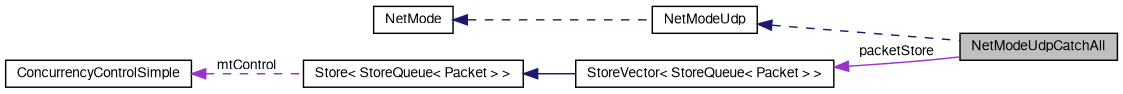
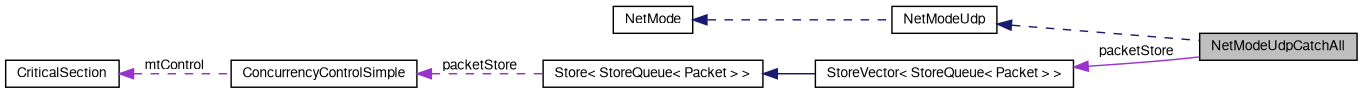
  digraph {
    rankdir=LR
    node [color=black fillcolor=white fontname=FreeSans fontsize=10 shape=record style=filled]
    edge [color=midnightblue dir=back fontname=FreeSans fontsize=10 labelfontname=FreeSans labelfontsize=10 style=dashed]
    n1 [fillcolor=grey75 fontcolor=black height=0.2 label=NetModeUdpCatchAll width=0.4]
    n2 [height=0.2 label=NetModeUdp width=0.4]
    n3 [height=0.2 label=NetMode width=0.4]
    n4 [height=0.2 label="StoreVector\< StoreQueue\< Packet \> \>" width=0.4]
    n5 [height=0.2 label="Store\< StoreQueue\< Packet \> \>" width=0.4]
    n6 [height=0.2 label=ConcurrencyControlSimple width=0.4]
+   n7 [height=0.2 label=CriticalSection width=0.4]
    n2 -> n1
    n3 -> n2
    n4 -> n1 [color=darkorchid3 label=packetStore style=solid]
    n5 -> n4 [style=solid]
-   n6 -> n5 [color=darkorchid3 label=mtControl]
+   n6 -> n5 [color=darkorchid3 label=packetStore]
+   n7 -> n6 [color=darkorchid3 label=mtControl]
  }
